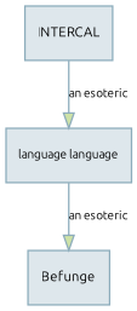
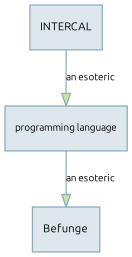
  digraph {
    concentrate=false
    fontname=Ubuntu
    normalize=1
    pack=false
    packmode="node"
    splines=polyline
    node [color="#8cacbb" fillcolor="#dee7ec" fontcolor="#000000" fontname=Ubuntu fontsize=9 shape=box style=filled]
    edge [color="#8cacbb" fillcolor="#cde2a7" fontcolor="#000000" fontname=Ubuntu fontsize=8 shape=normal]
-   "programming language" [fontsize=8 label="language language"]
+   "programming language" [fontsize=8]
    INTERCAL
    Befunge
    "programming language" -> Befunge [label="an esoteric"]
    INTERCAL -> "programming language" [label="an esoteric"]
  }
